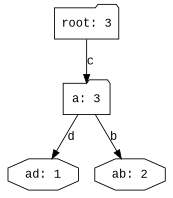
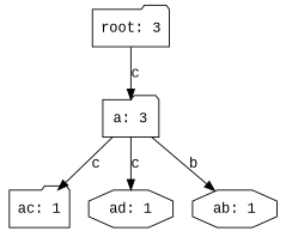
  digraph {
    fontname="Liberation Mono"
    node [fontname="Liberation Mono" shape=folder]
    edge [fontname="Liberation Mono"]
    n1 [label="root: 3"]
    n2 [label="a: 3"]
+   n3 [label="ac: 1"]
    n4 [label="ad: 1" shape=octagon]
-   n5 [label="ab: 2" shape=octagon]
+   n5 [label="ab: 1" shape=octagon]
    n1 -> n2 [label=c]
-   n2 -> n4 [label=d]
+   n2 -> n3 [label=c]
+   n2 -> n4 [label=c]
    n2 -> n5 [label=b]
  }
